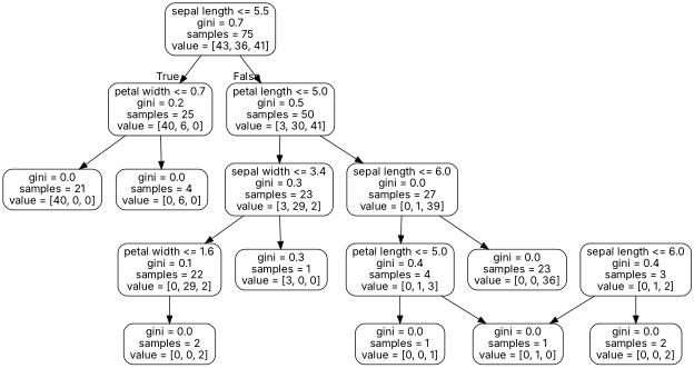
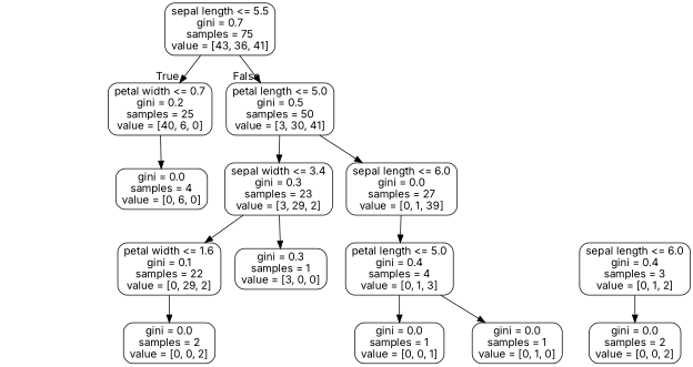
  digraph {
    fontname=Inter
    node [color=black fontname=Inter shape=box style=rounded]
    edge [fontname=Inter]
    n1 [label="sepal length <= 5.5\ngini = 0.7\nsamples = 75\nvalue = [43, 36, 41]"]
    n2 [label="petal width <= 0.7\ngini = 0.2\nsamples = 25\nvalue = [40, 6, 0]"]
    n3 [label="petal length <= 5.0\ngini = 0.5\nsamples = 50\nvalue = [3, 30, 41]"]
-   n4 [label="gini = 0.0\nsamples = 21\nvalue = [40, 0, 0]"]
    n5 [label="gini = 0.0\nsamples = 4\nvalue = [0, 6, 0]"]
    n6 [label="sepal width <= 3.4\ngini = 0.3\nsamples = 23\nvalue = [3, 29, 2]"]
    n7 [label="sepal length <= 6.0\ngini = 0.0\nsamples = 27\nvalue = [0, 1, 39]"]
    n8 [label="petal width <= 1.6\ngini = 0.1\nsamples = 22\nvalue = [0, 29, 2]"]
    n9 [label="gini = 0.3\nsamples = 1\nvalue = [3, 0, 0]"]
    n10 [label="petal length <= 5.0\ngini = 0.4\nsamples = 4\nvalue = [0, 1, 3]"]
-   n11 [label="gini = 0.0\nsamples = 23\nvalue = [0, 0, 36]"]
    n12 [label="gini = 0.0\nsamples = 2\nvalue = [0, 0, 2]"]
    n13 [label="gini = 0.0\nsamples = 1\nvalue = [0, 0, 1]"]
    n14 [label="gini = 0.0\nsamples = 1\nvalue = [0, 1, 0]"]
    n15 [label="sepal length <= 6.0\ngini = 0.4\nsamples = 3\nvalue = [0, 1, 2]"]
    n16 [label="gini = 0.0\nsamples = 2\nvalue = [0, 0, 2]"]
    n1 -> n2 [headlabel=True labelangle=45 labeldistance=2.5]
    n1 -> n3 [headlabel=False labelangle=-45 labeldistance=2.5]
-   n2 -> n4
    n2 -> n5
    n3 -> n6
    n3 -> n7
    n6 -> n8
    n6 -> n9
    n7 -> n10
-   n7 -> n11
    n8 -> n12
    n10 -> n13
    n10 -> n14
-   n15 -> n14
    n15 -> n16
  }
